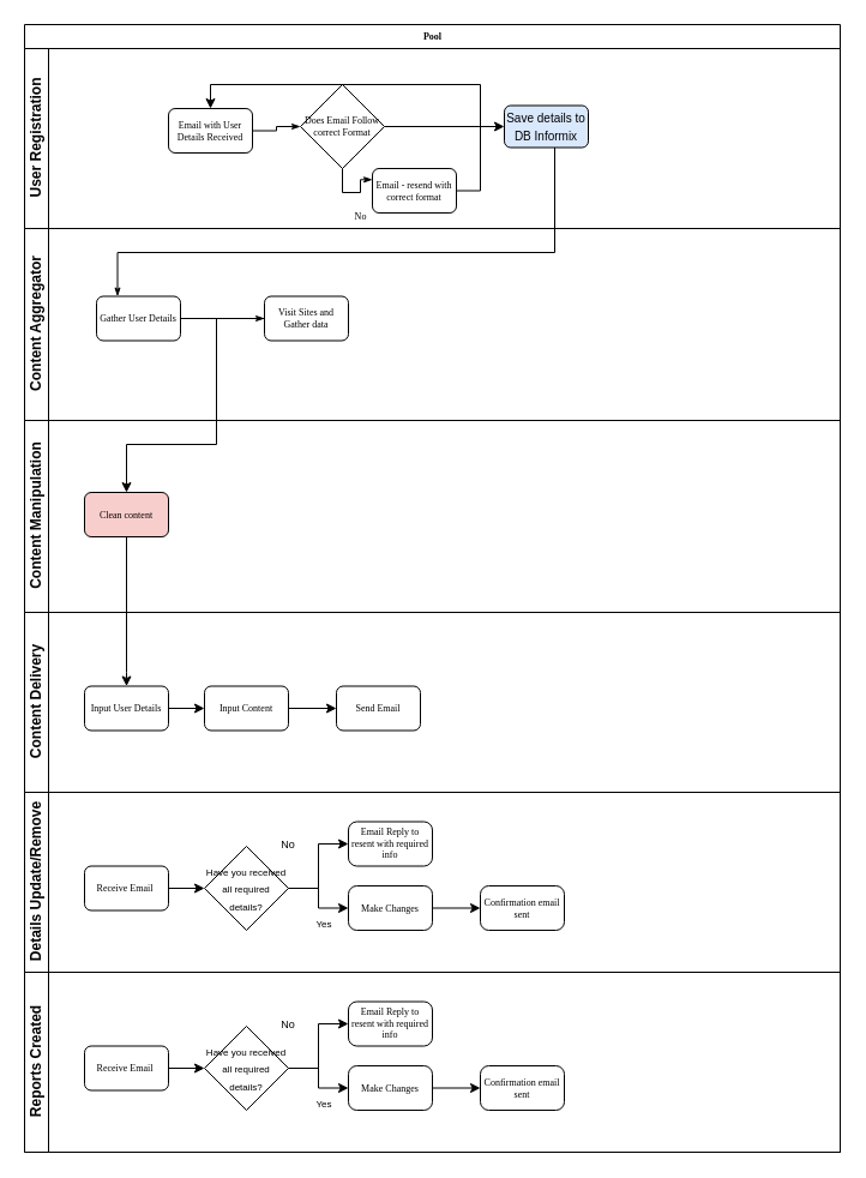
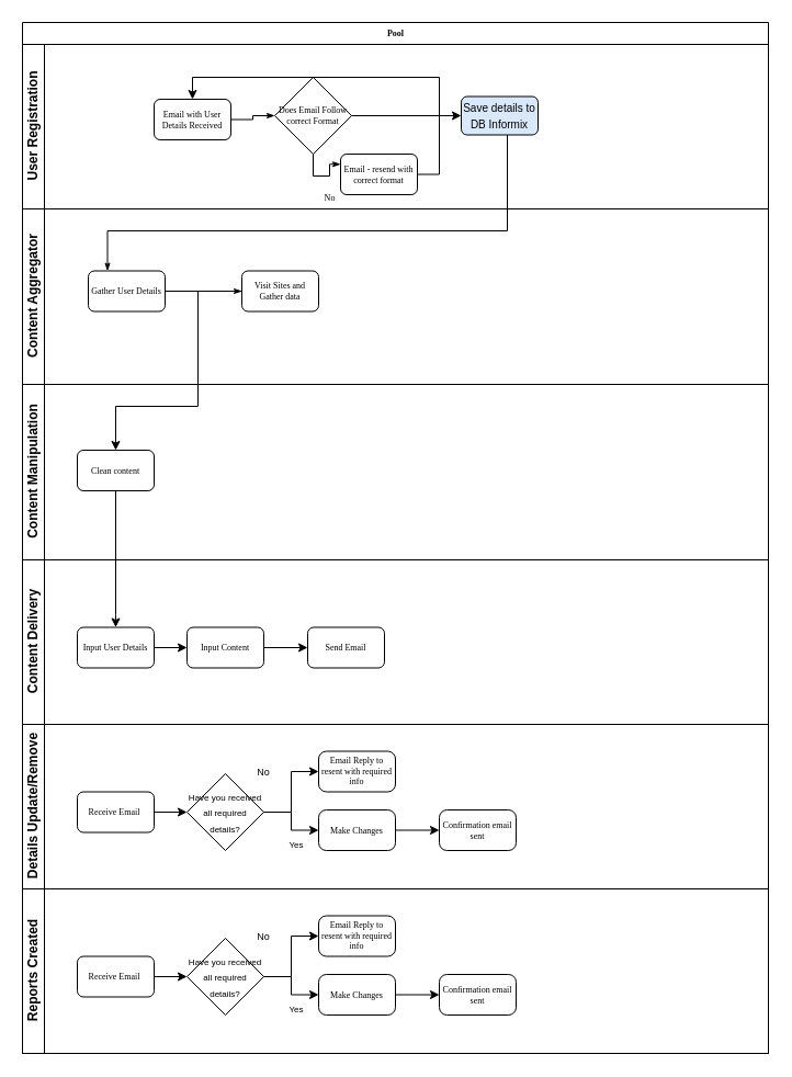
  <mxCell id="0" />
  <mxCell id="1" parent="0" />
  <mxCell id="2" value="Pool" style="swimlane;html=1;childLayout=stackLayout;horizontal=1;startSize=20;horizontalStack=0;rounded=0;shadow=0;labelBackgroundColor=none;strokeWidth=1;fontFamily=Verdana;fontSize=8;align=center;" parent="1" vertex="1"><mxGeometry x="20" y="20" width="680" height="940" as="geometry" /></mxCell>
  <mxCell id="3" value="User Registration" style="swimlane;html=1;startSize=20;horizontal=0;" parent="2" vertex="1"><mxGeometry y="20" width="680" height="150" as="geometry" /></mxCell>
  <mxCell id="4" style="edgeStyle=orthogonalEdgeStyle;rounded=0;html=1;labelBackgroundColor=none;startArrow=none;startFill=0;startSize=5;endArrow=classicThin;endFill=1;endSize=5;jettySize=auto;orthogonalLoop=1;strokeWidth=1;fontFamily=Verdana;fontSize=8" parent="3" source="6" target="8" edge="1"><mxGeometry relative="1" as="geometry" /></mxCell>
  <mxCell id="5" value="&lt;font style=&quot;font-size: 10px&quot;&gt;Save details to DB Informix&lt;/font&gt;" style="rounded=1;whiteSpace=wrap;html=1;fillColor=#dae8fc;" vertex="1" parent="3"><mxGeometry x="400" y="47.5" width="70" height="35" as="geometry" /></mxCell>
  <mxCell id="6" value="Email with User Details Received" style="rounded=1;whiteSpace=wrap;html=1;shadow=0;labelBackgroundColor=none;strokeWidth=1;fontFamily=Verdana;fontSize=8;align=center;" parent="3" vertex="1"><mxGeometry x="120" y="50.0" width="70" height="37" as="geometry" /></mxCell>
  <mxCell id="7" value="" style="edgeStyle=orthogonalEdgeStyle;rounded=0;orthogonalLoop=1;jettySize=auto;html=1;entryX=0;entryY=0.5;entryDx=0;entryDy=0;" edge="1" parent="3" source="8" target="5"><mxGeometry relative="1" as="geometry"><mxPoint x="380" y="65" as="targetPoint" /></mxGeometry></mxCell>
  <mxCell id="8" value="Does Email Follow correct Format" style="strokeWidth=1;html=1;shape=mxgraph.flowchart.decision;whiteSpace=wrap;rounded=1;shadow=0;labelBackgroundColor=none;fontFamily=Verdana;fontSize=8;align=center;" parent="3" vertex="1"><mxGeometry x="230" y="30" width="70" height="70" as="geometry" /></mxCell>
  <mxCell id="9" value="No" style="edgeStyle=orthogonalEdgeStyle;rounded=0;html=1;labelBackgroundColor=none;startArrow=none;startFill=0;startSize=5;endArrow=classicThin;endFill=1;endSize=5;jettySize=auto;orthogonalLoop=1;strokeWidth=1;fontFamily=Verdana;fontSize=8;entryX=0;entryY=0.25;entryDx=0;entryDy=0;" parent="3" source="8" target="11" edge="1"><mxGeometry x="0.257" y="-20" relative="1" as="geometry"><mxPoint x="-20" y="20" as="offset" /><mxPoint x="290" y="10" as="targetPoint" /><Array as="points"><mxPoint x="265" y="120" /><mxPoint x="280" y="120" /><mxPoint x="280" y="109" /></Array></mxGeometry></mxCell>
  <mxCell id="10" style="edgeStyle=orthogonalEdgeStyle;rounded=0;orthogonalLoop=1;jettySize=auto;html=1;exitX=1;exitY=0.5;exitDx=0;exitDy=0;entryX=0.5;entryY=0;entryDx=0;entryDy=0;" edge="1" parent="3" source="11" target="6"><mxGeometry relative="1" as="geometry" /></mxCell>
  <mxCell id="11" value="Email - resend with correct format" style="rounded=1;whiteSpace=wrap;html=1;shadow=0;labelBackgroundColor=none;strokeWidth=1;fontFamily=Verdana;fontSize=8;align=center;" vertex="1" parent="3"><mxGeometry x="290" y="100.0" width="70" height="37" as="geometry" /></mxCell>
  <mxCell id="12" value="Content Aggregator" style="swimlane;html=1;startSize=20;horizontal=0;" parent="2" vertex="1"><mxGeometry y="170" width="680" height="160" as="geometry" /></mxCell>
  <mxCell id="13" style="edgeStyle=orthogonalEdgeStyle;rounded=0;html=1;labelBackgroundColor=none;startArrow=none;startFill=0;startSize=5;endArrow=classicThin;endFill=1;endSize=5;jettySize=auto;orthogonalLoop=1;strokeWidth=1;fontFamily=Verdana;fontSize=8;entryX=0;entryY=0.5;entryDx=0;entryDy=0;" parent="12" source="15" target="14" edge="1"><mxGeometry relative="1" as="geometry"><mxPoint x="190" y="76" as="targetPoint" /></mxGeometry></mxCell>
  <mxCell id="14" value="Visit Sites and Gather data" style="rounded=1;whiteSpace=wrap;html=1;shadow=0;labelBackgroundColor=none;strokeWidth=1;fontFamily=Verdana;fontSize=8;align=center;" parent="12" vertex="1"><mxGeometry x="200" y="56.5" width="70" height="37" as="geometry" /></mxCell>
  <mxCell id="15" value="Gather User Details" style="rounded=1;whiteSpace=wrap;html=1;shadow=0;labelBackgroundColor=none;strokeWidth=1;fontFamily=Verdana;fontSize=8;align=center;" parent="12" vertex="1"><mxGeometry x="60" y="56.5" width="70" height="37" as="geometry" /></mxCell>
  <mxCell id="16" value="Content Manipulation" style="swimlane;html=1;startSize=20;horizontal=0;" vertex="1" parent="2"><mxGeometry y="330" width="680" height="160" as="geometry" /></mxCell>
- <mxCell id="17" value="Clean content" style="rounded=1;whiteSpace=wrap;html=1;shadow=0;labelBackgroundColor=none;strokeWidth=1;fontFamily=Verdana;fontSize=8;align=center;fillColor=#f8cecc;" vertex="1" parent="16"><mxGeometry x="50" y="60" width="70" height="37" as="geometry" /></mxCell>
+ <mxCell id="17" value="Clean content" style="rounded=1;whiteSpace=wrap;html=1;shadow=0;labelBackgroundColor=none;strokeWidth=1;fontFamily=Verdana;fontSize=8;align=center;" vertex="1" parent="16"><mxGeometry x="50" y="60" width="70" height="37" as="geometry" /></mxCell>
  <mxCell id="18" value="Content Delivery" style="swimlane;html=1;startSize=20;horizontal=0;" vertex="1" parent="2"><mxGeometry y="490" width="680" height="150" as="geometry" /></mxCell>
  <mxCell id="19" value="" style="edgeStyle=orthogonalEdgeStyle;rounded=0;orthogonalLoop=1;jettySize=auto;html=1;" edge="1" parent="18" source="21" target="23"><mxGeometry relative="1" as="geometry" /></mxCell>
  <mxCell id="20" value="Send Email" style="rounded=1;whiteSpace=wrap;html=1;shadow=0;labelBackgroundColor=none;strokeWidth=1;fontFamily=Verdana;fontSize=8;align=center;" vertex="1" parent="18"><mxGeometry x="260" y="61.5" width="70" height="37" as="geometry" /></mxCell>
  <mxCell id="21" value="Input User Details" style="rounded=1;whiteSpace=wrap;html=1;shadow=0;labelBackgroundColor=none;strokeWidth=1;fontFamily=Verdana;fontSize=8;align=center;" vertex="1" parent="18"><mxGeometry x="50" y="61.5" width="70" height="37" as="geometry" /></mxCell>
  <mxCell id="22" value="" style="edgeStyle=orthogonalEdgeStyle;rounded=0;orthogonalLoop=1;jettySize=auto;html=1;" edge="1" parent="18" source="23" target="20"><mxGeometry relative="1" as="geometry" /></mxCell>
  <mxCell id="23" value="Input Content" style="rounded=1;whiteSpace=wrap;html=1;shadow=0;labelBackgroundColor=none;strokeWidth=1;fontFamily=Verdana;fontSize=8;align=center;" vertex="1" parent="18"><mxGeometry x="150" y="61.5" width="70" height="37" as="geometry" /></mxCell>
  <mxCell id="24" value="Details Update/Remove" style="swimlane;html=1;startSize=20;horizontal=0;" vertex="1" parent="2"><mxGeometry y="640" width="680" height="150" as="geometry" /></mxCell>
  <mxCell id="25" value="" style="edgeStyle=orthogonalEdgeStyle;rounded=0;orthogonalLoop=1;jettySize=auto;html=1;entryX=0;entryY=0.5;entryDx=0;entryDy=0;" edge="1" parent="24" source="28" target="30"><mxGeometry relative="1" as="geometry"><mxPoint x="150" y="80" as="targetPoint" /></mxGeometry></mxCell>
  <mxCell id="26" value="Email Reply to resent with required info" style="rounded=1;whiteSpace=wrap;html=1;shadow=0;labelBackgroundColor=none;strokeWidth=1;fontFamily=Verdana;fontSize=8;align=center;arcSize=19;" vertex="1" parent="24"><mxGeometry x="270" y="24.5" width="70" height="37" as="geometry" /></mxCell>
  <mxCell id="27" value="&lt;font style=&quot;font-size: 9px&quot;&gt;No&lt;/font&gt;" style="text;html=1;strokeColor=none;fillColor=none;align=center;verticalAlign=middle;whiteSpace=wrap;rounded=0;" vertex="1" parent="24"><mxGeometry x="200" y="33" width="40" height="20" as="geometry" /></mxCell>
  <mxCell id="28" value="Receive Email&amp;nbsp;" style="rounded=1;whiteSpace=wrap;html=1;shadow=0;labelBackgroundColor=none;strokeWidth=1;fontFamily=Verdana;fontSize=8;align=center;" vertex="1" parent="24"><mxGeometry x="50" y="61.5" width="70" height="37" as="geometry" /></mxCell>
  <mxCell id="29" value="" style="edgeStyle=orthogonalEdgeStyle;rounded=0;orthogonalLoop=1;jettySize=auto;html=1;entryX=0;entryY=0.5;entryDx=0;entryDy=0;" edge="1" parent="24" source="30" target="33"><mxGeometry relative="1" as="geometry"><mxPoint x="260" y="80" as="targetPoint" /></mxGeometry></mxCell>
  <mxCell id="30" value="&lt;font style=&quot;font-size: 8px&quot;&gt;Have you received all required details?&lt;/font&gt;" style="rhombus;whiteSpace=wrap;html=1;" vertex="1" parent="24"><mxGeometry x="150" y="45" width="70" height="70" as="geometry" /></mxCell>
  <mxCell id="31" value="" style="edgeStyle=orthogonalEdgeStyle;rounded=0;orthogonalLoop=1;jettySize=auto;html=1;entryX=0;entryY=0.5;entryDx=0;entryDy=0;" edge="1" parent="24" source="30" target="26"><mxGeometry relative="1" as="geometry"><mxPoint x="240" y="10" as="targetPoint" /></mxGeometry></mxCell>
  <mxCell id="32" value="" style="edgeStyle=orthogonalEdgeStyle;rounded=0;orthogonalLoop=1;jettySize=auto;html=1;" edge="1" parent="24" source="33" target="34"><mxGeometry relative="1" as="geometry" /></mxCell>
  <mxCell id="33" value="Make Changes" style="rounded=1;whiteSpace=wrap;html=1;shadow=0;labelBackgroundColor=none;strokeWidth=1;fontFamily=Verdana;fontSize=8;align=center;arcSize=19;" vertex="1" parent="24"><mxGeometry x="270" y="78" width="70" height="37" as="geometry" /></mxCell>
  <mxCell id="34" value="Confirmation email sent" style="rounded=1;whiteSpace=wrap;html=1;shadow=0;labelBackgroundColor=none;strokeWidth=1;fontFamily=Verdana;fontSize=8;align=center;arcSize=19;" vertex="1" parent="24"><mxGeometry x="380" y="78" width="70" height="37" as="geometry" /></mxCell>
  <mxCell id="35" value="&lt;font style=&quot;font-size: 8px&quot;&gt;Yes&lt;/font&gt;" style="text;html=1;strokeColor=none;fillColor=none;align=center;verticalAlign=middle;whiteSpace=wrap;rounded=0;" vertex="1" parent="24"><mxGeometry x="230" y="98.5" width="40" height="20" as="geometry" /></mxCell>
  <mxCell id="36" value="Reports Created" style="swimlane;html=1;startSize=20;horizontal=0;" vertex="1" parent="2"><mxGeometry y="790" width="680" height="150" as="geometry" /></mxCell>
  <mxCell id="37" value="" style="edgeStyle=orthogonalEdgeStyle;rounded=0;orthogonalLoop=1;jettySize=auto;html=1;entryX=0;entryY=0.5;entryDx=0;entryDy=0;" edge="1" parent="36" source="40" target="42"><mxGeometry relative="1" as="geometry"><mxPoint x="150" y="80" as="targetPoint" /></mxGeometry></mxCell>
  <mxCell id="38" value="Email Reply to resent with required info" style="rounded=1;whiteSpace=wrap;html=1;shadow=0;labelBackgroundColor=none;strokeWidth=1;fontFamily=Verdana;fontSize=8;align=center;arcSize=19;" vertex="1" parent="36"><mxGeometry x="270" y="24.5" width="70" height="37" as="geometry" /></mxCell>
  <mxCell id="39" value="&lt;font style=&quot;font-size: 9px&quot;&gt;No&lt;/font&gt;" style="text;html=1;strokeColor=none;fillColor=none;align=center;verticalAlign=middle;whiteSpace=wrap;rounded=0;" vertex="1" parent="36"><mxGeometry x="200" y="33" width="40" height="20" as="geometry" /></mxCell>
  <mxCell id="40" value="Receive Email&amp;nbsp;" style="rounded=1;whiteSpace=wrap;html=1;shadow=0;labelBackgroundColor=none;strokeWidth=1;fontFamily=Verdana;fontSize=8;align=center;" vertex="1" parent="36"><mxGeometry x="50" y="61.5" width="70" height="37" as="geometry" /></mxCell>
  <mxCell id="41" value="" style="edgeStyle=orthogonalEdgeStyle;rounded=0;orthogonalLoop=1;jettySize=auto;html=1;entryX=0;entryY=0.5;entryDx=0;entryDy=0;" edge="1" parent="36" source="42" target="45"><mxGeometry relative="1" as="geometry"><mxPoint x="260" y="80" as="targetPoint" /></mxGeometry></mxCell>
  <mxCell id="42" value="&lt;font style=&quot;font-size: 8px&quot;&gt;Have you received all required details?&lt;/font&gt;" style="rhombus;whiteSpace=wrap;html=1;" vertex="1" parent="36"><mxGeometry x="150" y="45" width="70" height="70" as="geometry" /></mxCell>
  <mxCell id="43" value="" style="edgeStyle=orthogonalEdgeStyle;rounded=0;orthogonalLoop=1;jettySize=auto;html=1;entryX=0;entryY=0.5;entryDx=0;entryDy=0;" edge="1" parent="36" source="42" target="38"><mxGeometry relative="1" as="geometry"><mxPoint x="240" y="10" as="targetPoint" /></mxGeometry></mxCell>
  <mxCell id="44" value="" style="edgeStyle=orthogonalEdgeStyle;rounded=0;orthogonalLoop=1;jettySize=auto;html=1;" edge="1" parent="36" source="45" target="46"><mxGeometry relative="1" as="geometry" /></mxCell>
  <mxCell id="45" value="Make Changes" style="rounded=1;whiteSpace=wrap;html=1;shadow=0;labelBackgroundColor=none;strokeWidth=1;fontFamily=Verdana;fontSize=8;align=center;arcSize=19;" vertex="1" parent="36"><mxGeometry x="270" y="78" width="70" height="37" as="geometry" /></mxCell>
  <mxCell id="46" value="Confirmation email sent" style="rounded=1;whiteSpace=wrap;html=1;shadow=0;labelBackgroundColor=none;strokeWidth=1;fontFamily=Verdana;fontSize=8;align=center;arcSize=19;" vertex="1" parent="36"><mxGeometry x="380" y="78" width="70" height="37" as="geometry" /></mxCell>
  <mxCell id="47" value="&lt;font style=&quot;font-size: 8px&quot;&gt;Yes&lt;/font&gt;" style="text;html=1;strokeColor=none;fillColor=none;align=center;verticalAlign=middle;whiteSpace=wrap;rounded=0;" vertex="1" parent="36"><mxGeometry x="230" y="98.5" width="40" height="20" as="geometry" /></mxCell>
  <mxCell id="48" style="edgeStyle=orthogonalEdgeStyle;rounded=0;html=1;labelBackgroundColor=none;startArrow=none;startFill=0;startSize=5;endArrow=classicThin;endFill=1;endSize=5;jettySize=auto;orthogonalLoop=1;strokeWidth=1;fontFamily=Verdana;fontSize=8;entryX=0.25;entryY=0;entryDx=0;entryDy=0;" parent="2" source="5" target="15" edge="1"><mxGeometry relative="1" as="geometry"><mxPoint x="455" y="210" as="sourcePoint" /><mxPoint x="440" y="103" as="targetPoint" /><Array as="points"><mxPoint x="442" y="190" /><mxPoint x="78" y="190" /></Array></mxGeometry></mxCell>
  <mxCell id="49" value="" style="edgeStyle=orthogonalEdgeStyle;rounded=0;orthogonalLoop=1;jettySize=auto;html=1;" edge="1" parent="2" source="14" target="17"><mxGeometry relative="1" as="geometry"><Array as="points"><mxPoint x="160" y="245" /><mxPoint x="160" y="350" /><mxPoint x="85" y="350" /></Array></mxGeometry></mxCell>
  <mxCell id="50" style="edgeStyle=orthogonalEdgeStyle;rounded=0;orthogonalLoop=1;jettySize=auto;html=1;exitX=0.5;exitY=1;exitDx=0;exitDy=0;entryX=0.5;entryY=0;entryDx=0;entryDy=0;" edge="1" parent="2" source="17" target="21"><mxGeometry relative="1" as="geometry"><Array as="points"><mxPoint x="85" y="540" /><mxPoint x="85" y="540" /></Array></mxGeometry></mxCell>
